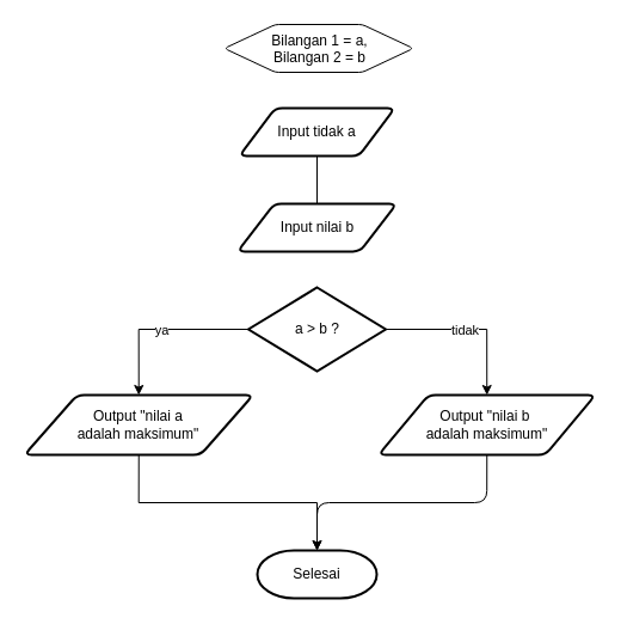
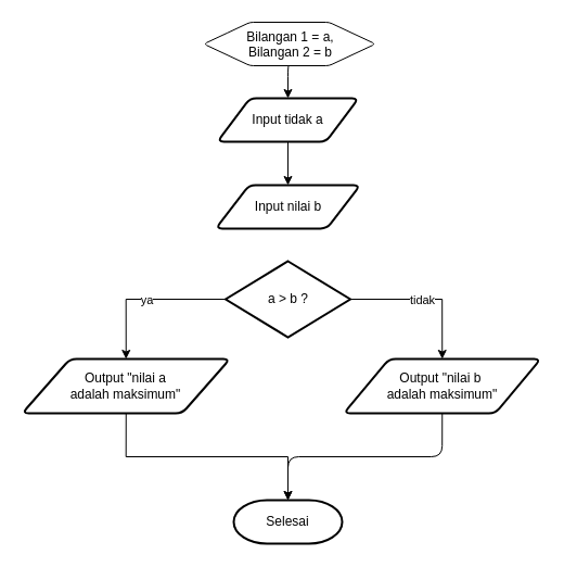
  <mxCell id="0" />
  <mxCell id="1" parent="0" />
+ <mxCell id="2" style="edgeStyle=orthogonalEdgeStyle;orthogonalLoop=1;jettySize=auto;html=1;exitX=0.5;exitY=1;exitDx=0;exitDy=0;entryX=0.5;entryY=0;entryDx=0;entryDy=0;" edge="1" parent="1" source="3" target="5"><mxGeometry relative="1" as="geometry" /></mxCell>
  <mxCell id="3" value="Bilangan 1 = a, &lt;br&gt;Bilangan 2 = b" style="verticalLabelPosition=center;verticalAlign=top;html=1;shape=hexagon;perimeter=hexagonPerimeter2;arcSize=6;size=0.27;fontStyle=0;rounded=1;" vertex="1" parent="1"><mxGeometry x="187.38" y="20" width="158.25" height="40" as="geometry" /></mxCell>
- <mxCell id="4" style="edgeStyle=orthogonalEdgeStyle;rounded=0;orthogonalLoop=1;jettySize=auto;html=1;exitX=0.5;exitY=1;exitDx=0;exitDy=0;entryX=0.5;entryY=0;entryDx=0;entryDy=0;endArrow=none;" edge="1" parent="1" source="5" target="9"><mxGeometry relative="1" as="geometry" /></mxCell>
+ <mxCell id="4" style="edgeStyle=orthogonalEdgeStyle;rounded=0;orthogonalLoop=1;jettySize=auto;html=1;exitX=0.5;exitY=1;exitDx=0;exitDy=0;entryX=0.5;entryY=0;entryDx=0;entryDy=0;" edge="1" parent="1" source="5" target="9"><mxGeometry relative="1" as="geometry" /></mxCell>
  <mxCell id="5" value="Input tidak a" style="shape=parallelogram;html=1;strokeWidth=2;perimeter=parallelogramPerimeter;whiteSpace=wrap;arcSize=12;size=0.23;rounded=1;" vertex="1" parent="1"><mxGeometry x="200.01" y="90" width="129.99" height="40" as="geometry" /></mxCell>
  <mxCell id="6" value="Selesai" style="strokeWidth=2;html=1;shape=mxgraph.flowchart.terminator;whiteSpace=wrap;rounded=1;" vertex="1" parent="1"><mxGeometry x="215.01" y="460" width="100" height="40" as="geometry" /></mxCell>
  <mxCell id="7" style="edgeStyle=orthogonalEdgeStyle;orthogonalLoop=1;jettySize=auto;html=1;exitX=0.5;exitY=1;exitDx=0;exitDy=0;entryX=0.5;entryY=0;entryDx=0;entryDy=0;entryPerimeter=0;" edge="1" parent="1" source="8" target="6"><mxGeometry relative="1" as="geometry"><mxPoint x="425.215" y="390" as="sourcePoint" /></mxGeometry></mxCell>
  <mxCell id="8" value="Output &quot;nilai b&amp;nbsp;&lt;br&gt;adalah maksimum&quot;" style="shape=parallelogram;html=1;strokeWidth=2;perimeter=parallelogramPerimeter;whiteSpace=wrap;arcSize=12;size=0.23;rounded=1;" vertex="1" parent="1"><mxGeometry x="316.5" y="330" width="181.49" height="50" as="geometry" /></mxCell>
  <mxCell id="9" value="Input nilai b" style="shape=parallelogram;html=1;strokeWidth=2;perimeter=parallelogramPerimeter;whiteSpace=wrap;arcSize=12;size=0.23;rounded=1;" vertex="1" parent="1"><mxGeometry x="198.51" y="170" width="133" height="40" as="geometry" /></mxCell>
  <mxCell id="10" style="edgeStyle=orthogonalEdgeStyle;rounded=0;orthogonalLoop=1;jettySize=auto;html=1;exitX=0;exitY=0.5;exitDx=0;exitDy=0;exitPerimeter=0;entryX=0.5;entryY=0;entryDx=0;entryDy=0;" edge="1" parent="1" source="14" target="16"><mxGeometry relative="1" as="geometry" /></mxCell>
  <mxCell id="11" value="ya" style="edgeLabel;html=1;align=center;verticalAlign=middle;resizable=0;points=[];" vertex="1" connectable="0" parent="10"><mxGeometry x="-0.012" relative="1" as="geometry"><mxPoint as="offset" /></mxGeometry></mxCell>
  <mxCell id="12" style="edgeStyle=orthogonalEdgeStyle;rounded=0;orthogonalLoop=1;jettySize=auto;html=1;exitX=1;exitY=0.5;exitDx=0;exitDy=0;exitPerimeter=0;entryX=0.5;entryY=0;entryDx=0;entryDy=0;" edge="1" parent="1" source="14" target="8"><mxGeometry relative="1" as="geometry" /></mxCell>
  <mxCell id="13" value="tidak" style="edgeLabel;html=1;align=center;verticalAlign=middle;resizable=0;points=[];" vertex="1" connectable="0" parent="12"><mxGeometry x="-0.062" relative="1" as="geometry"><mxPoint as="offset" /></mxGeometry></mxCell>
  <mxCell id="14" value="a &amp;gt; b ?" style="strokeWidth=2;html=1;shape=mxgraph.flowchart.decision;whiteSpace=wrap;rounded=1;" vertex="1" parent="1"><mxGeometry x="207.51" y="240" width="115" height="70" as="geometry" /></mxCell>
  <mxCell id="15" style="edgeStyle=orthogonalEdgeStyle;rounded=0;orthogonalLoop=1;jettySize=auto;html=1;exitX=0.5;exitY=1;exitDx=0;exitDy=0;entryX=0.5;entryY=0;entryDx=0;entryDy=0;entryPerimeter=0;" edge="1" parent="1" source="16" target="6"><mxGeometry relative="1" as="geometry" /></mxCell>
  <mxCell id="16" value="Output &quot;nilai a &lt;br&gt;adalah maksimum&quot;" style="shape=parallelogram;html=1;strokeWidth=2;perimeter=parallelogramPerimeter;whiteSpace=wrap;arcSize=12;size=0.23;rounded=1;" vertex="1" parent="1"><mxGeometry x="20" y="330" width="191.49" height="50" as="geometry" /></mxCell>
